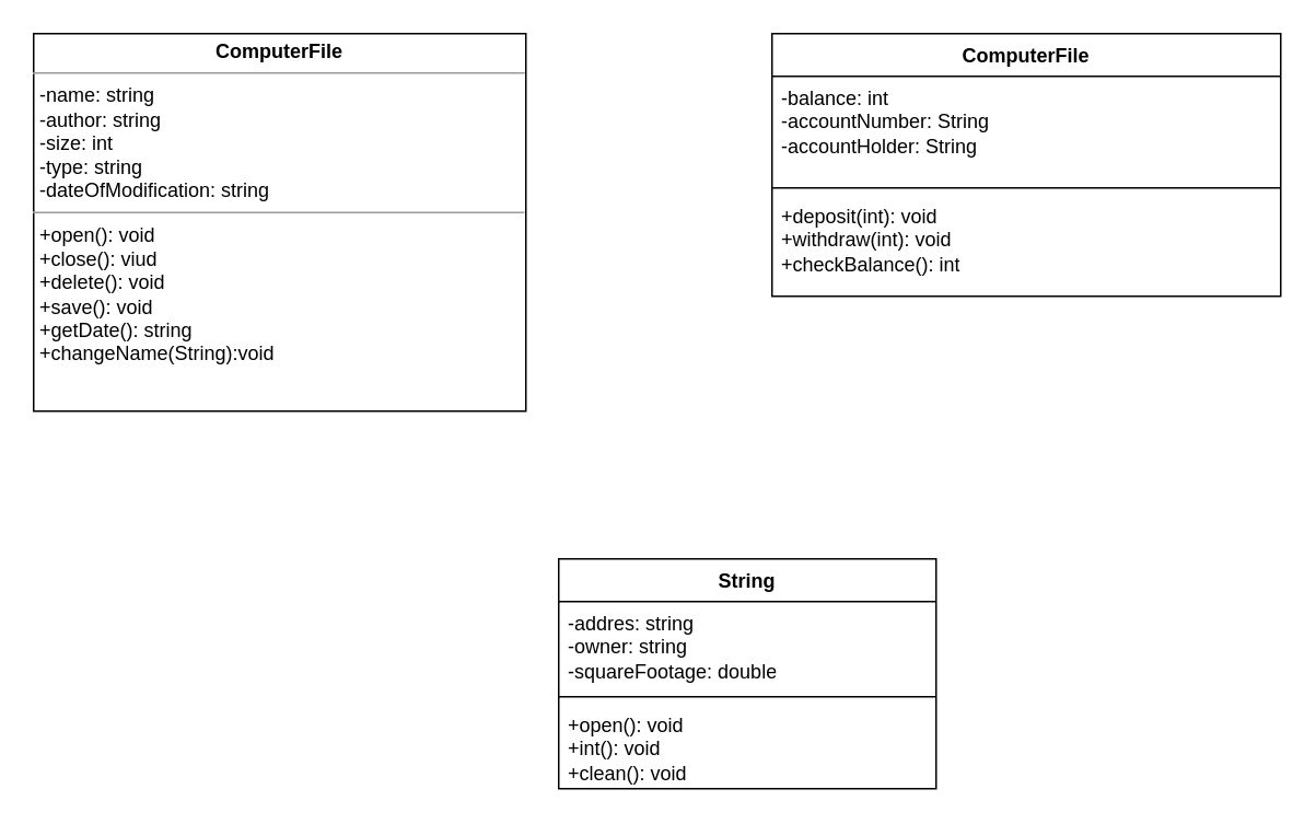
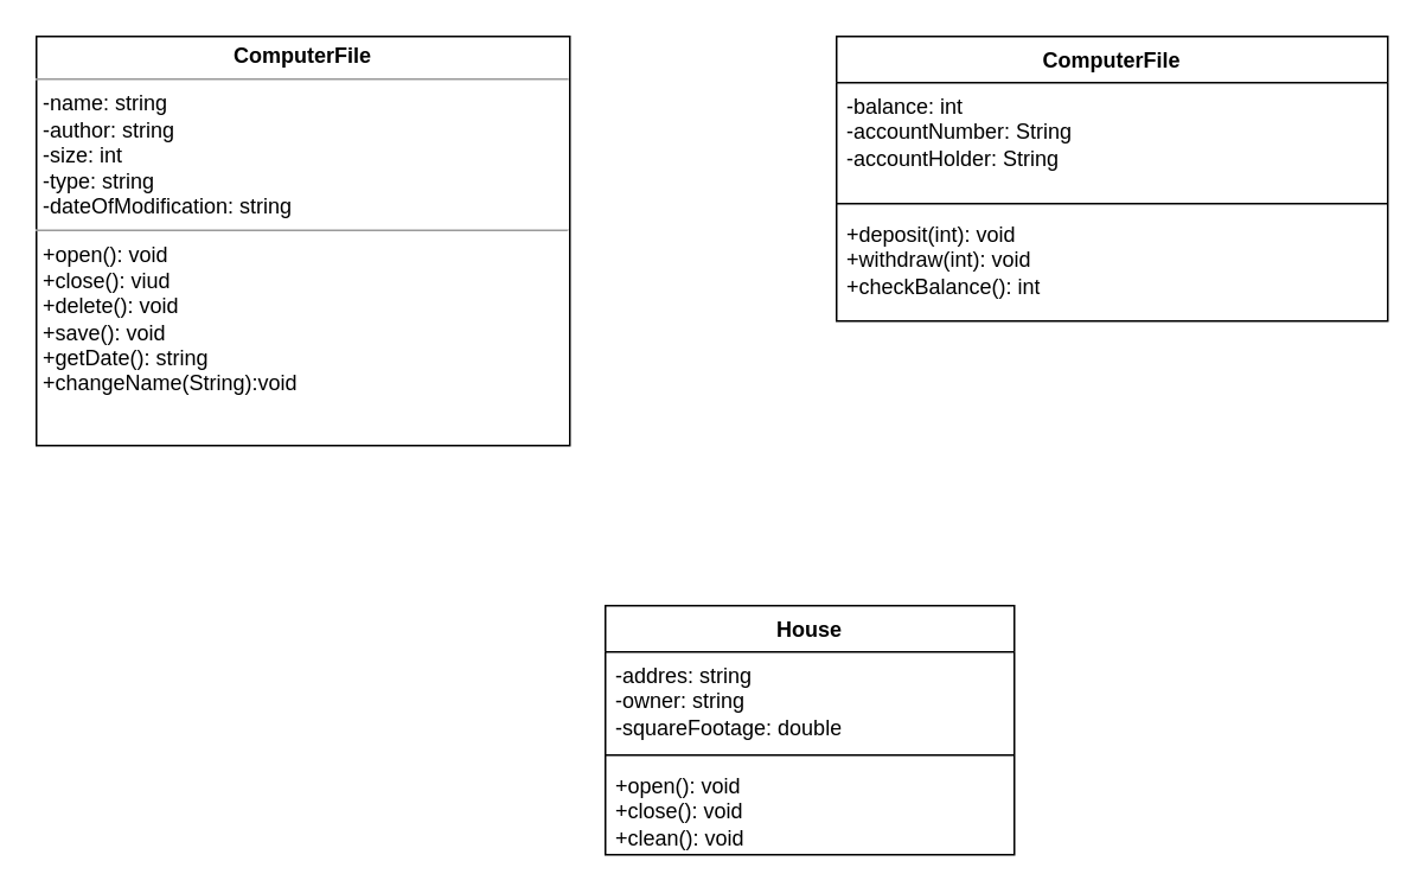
  <mxCell id="0" />
  <mxCell id="1" parent="0" />
  <mxCell id="2" value="&lt;p style=&quot;margin:0px;margin-top:4px;text-align:center;&quot;&gt;&lt;b&gt;ComputerFile&lt;/b&gt;&lt;/p&gt;&lt;hr size=&quot;1&quot;&gt;&lt;p style=&quot;margin:0px;margin-left:4px;&quot;&gt;-name: string&lt;/p&gt;&lt;p style=&quot;margin:0px;margin-left:4px;&quot;&gt;-author: string&lt;/p&gt;&lt;p style=&quot;margin:0px;margin-left:4px;&quot;&gt;-size: int&lt;/p&gt;&lt;p style=&quot;margin:0px;margin-left:4px;&quot;&gt;-type: string&lt;/p&gt;&lt;p style=&quot;margin:0px;margin-left:4px;&quot;&gt;-dateOfModification: string&lt;/p&gt;&lt;hr size=&quot;1&quot;&gt;&lt;p style=&quot;margin:0px;margin-left:4px;&quot;&gt;+open(): void&lt;/p&gt;&lt;p style=&quot;margin:0px;margin-left:4px;&quot;&gt;+close(): viud&lt;/p&gt;&lt;p style=&quot;margin:0px;margin-left:4px;&quot;&gt;+delete(): void&lt;/p&gt;&lt;p style=&quot;margin:0px;margin-left:4px;&quot;&gt;+save(): void&lt;/p&gt;&lt;p style=&quot;margin:0px;margin-left:4px;&quot;&gt;+getDate(): string&lt;/p&gt;&lt;p style=&quot;margin:0px;margin-left:4px;&quot;&gt;+changeName(String):void&lt;/p&gt;" style="verticalAlign=top;align=left;overflow=fill;fontSize=12;fontFamily=Helvetica;html=1;whiteSpace=wrap;" vertex="1" parent="1"><mxGeometry x="20" y="20" width="300" height="230" as="geometry" /></mxCell>
  <mxCell id="3" value="ComputerFile&lt;br&gt;&lt;span style=&quot;white-space: pre;&quot;&gt;&#09;&lt;/span&gt;&lt;span style=&quot;white-space: pre;&quot;&gt;&#09;&lt;/span&gt;&lt;span style=&quot;white-space: pre;&quot;&gt;&#09;&lt;/span&gt;&lt;span style=&quot;white-space: pre;&quot;&gt;&#09;&lt;/span&gt;" style="swimlane;fontStyle=1;align=center;verticalAlign=top;childLayout=stackLayout;horizontal=1;startSize=26;horizontalStack=0;resizeParent=1;resizeParentMax=0;resizeLast=0;collapsible=1;marginBottom=0;whiteSpace=wrap;html=1;" vertex="1" parent="1"><mxGeometry x="470" y="20" width="310" height="160" as="geometry" /></mxCell>
  <mxCell id="4" value="-balance: int&lt;br&gt;-accountNumber: String&lt;br&gt;-accountHolder: String" style="text;strokeColor=none;fillColor=none;align=left;verticalAlign=top;spacingLeft=4;spacingRight=4;overflow=hidden;rotatable=0;points=[[0,0.5],[1,0.5]];portConstraint=eastwest;whiteSpace=wrap;html=1;" vertex="1" parent="3"><mxGeometry y="26" width="310" height="64" as="geometry" /></mxCell>
  <mxCell id="5" value="" style="line;strokeWidth=1;fillColor=none;align=left;verticalAlign=middle;spacingTop=-1;spacingLeft=3;spacingRight=3;rotatable=0;labelPosition=right;points=[];portConstraint=eastwest;strokeColor=inherit;" vertex="1" parent="3"><mxGeometry y="90" width="310" height="8" as="geometry" /></mxCell>
  <mxCell id="6" value="+deposit(int): void&lt;br&gt;+withdraw(int): void&lt;br&gt;+checkBalance(): int" style="text;strokeColor=none;fillColor=none;align=left;verticalAlign=top;spacingLeft=4;spacingRight=4;overflow=hidden;rotatable=0;points=[[0,0.5],[1,0.5]];portConstraint=eastwest;whiteSpace=wrap;html=1;" vertex="1" parent="3"><mxGeometry y="98" width="310" height="62" as="geometry" /></mxCell>
- <mxCell id="7" value="String" style="swimlane;fontStyle=1;align=center;verticalAlign=top;childLayout=stackLayout;horizontal=1;startSize=26;horizontalStack=0;resizeParent=1;resizeParentMax=0;resizeLast=0;collapsible=1;marginBottom=0;whiteSpace=wrap;html=1;" vertex="1" parent="1"><mxGeometry x="340" y="340" width="230" height="140" as="geometry" /></mxCell>
+ <mxCell id="7" value="House" style="swimlane;fontStyle=1;align=center;verticalAlign=top;childLayout=stackLayout;horizontal=1;startSize=26;horizontalStack=0;resizeParent=1;resizeParentMax=0;resizeLast=0;collapsible=1;marginBottom=0;whiteSpace=wrap;html=1;" vertex="1" parent="1"><mxGeometry x="340" y="340" width="230" height="140" as="geometry" /></mxCell>
  <mxCell id="8" value="-addres: string&lt;br&gt;-owner: string&lt;br&gt;-squareFootage: double" style="text;strokeColor=none;fillColor=none;align=left;verticalAlign=top;spacingLeft=4;spacingRight=4;overflow=hidden;rotatable=0;points=[[0,0.5],[1,0.5]];portConstraint=eastwest;whiteSpace=wrap;html=1;" vertex="1" parent="7"><mxGeometry y="26" width="230" height="54" as="geometry" /></mxCell>
  <mxCell id="9" value="" style="line;strokeWidth=1;fillColor=none;align=left;verticalAlign=middle;spacingTop=-1;spacingLeft=3;spacingRight=3;rotatable=0;labelPosition=right;points=[];portConstraint=eastwest;strokeColor=inherit;" vertex="1" parent="7"><mxGeometry y="80" width="230" height="8" as="geometry" /></mxCell>
- <mxCell id="10" value="+open(): void&lt;br&gt;+int(): void&lt;br&gt;+clean(): void" style="text;strokeColor=none;fillColor=none;align=left;verticalAlign=top;spacingLeft=4;spacingRight=4;overflow=hidden;rotatable=0;points=[[0,0.5],[1,0.5]];portConstraint=eastwest;whiteSpace=wrap;html=1;" vertex="1" parent="7"><mxGeometry y="88" width="230" height="52" as="geometry" /></mxCell>
+ <mxCell id="10" value="+open(): void&lt;br&gt;+close(): void&lt;br&gt;+clean(): void" style="text;strokeColor=none;fillColor=none;align=left;verticalAlign=top;spacingLeft=4;spacingRight=4;overflow=hidden;rotatable=0;points=[[0,0.5],[1,0.5]];portConstraint=eastwest;whiteSpace=wrap;html=1;" vertex="1" parent="7"><mxGeometry y="88" width="230" height="52" as="geometry" /></mxCell>
